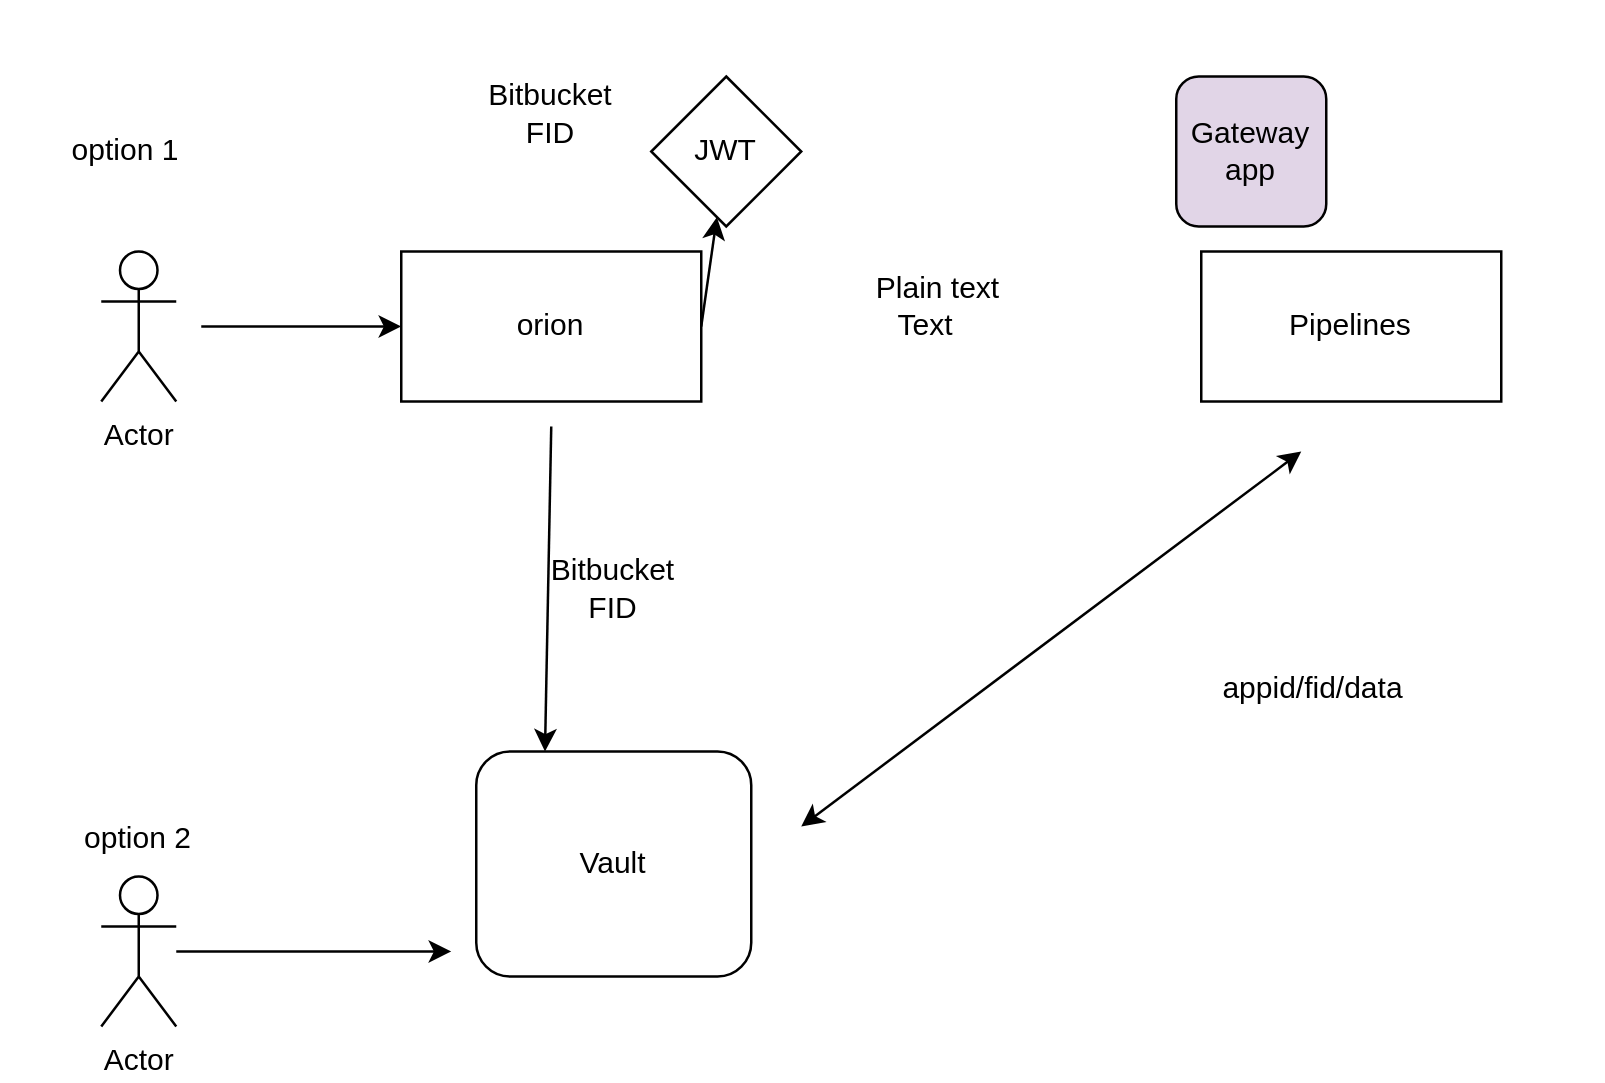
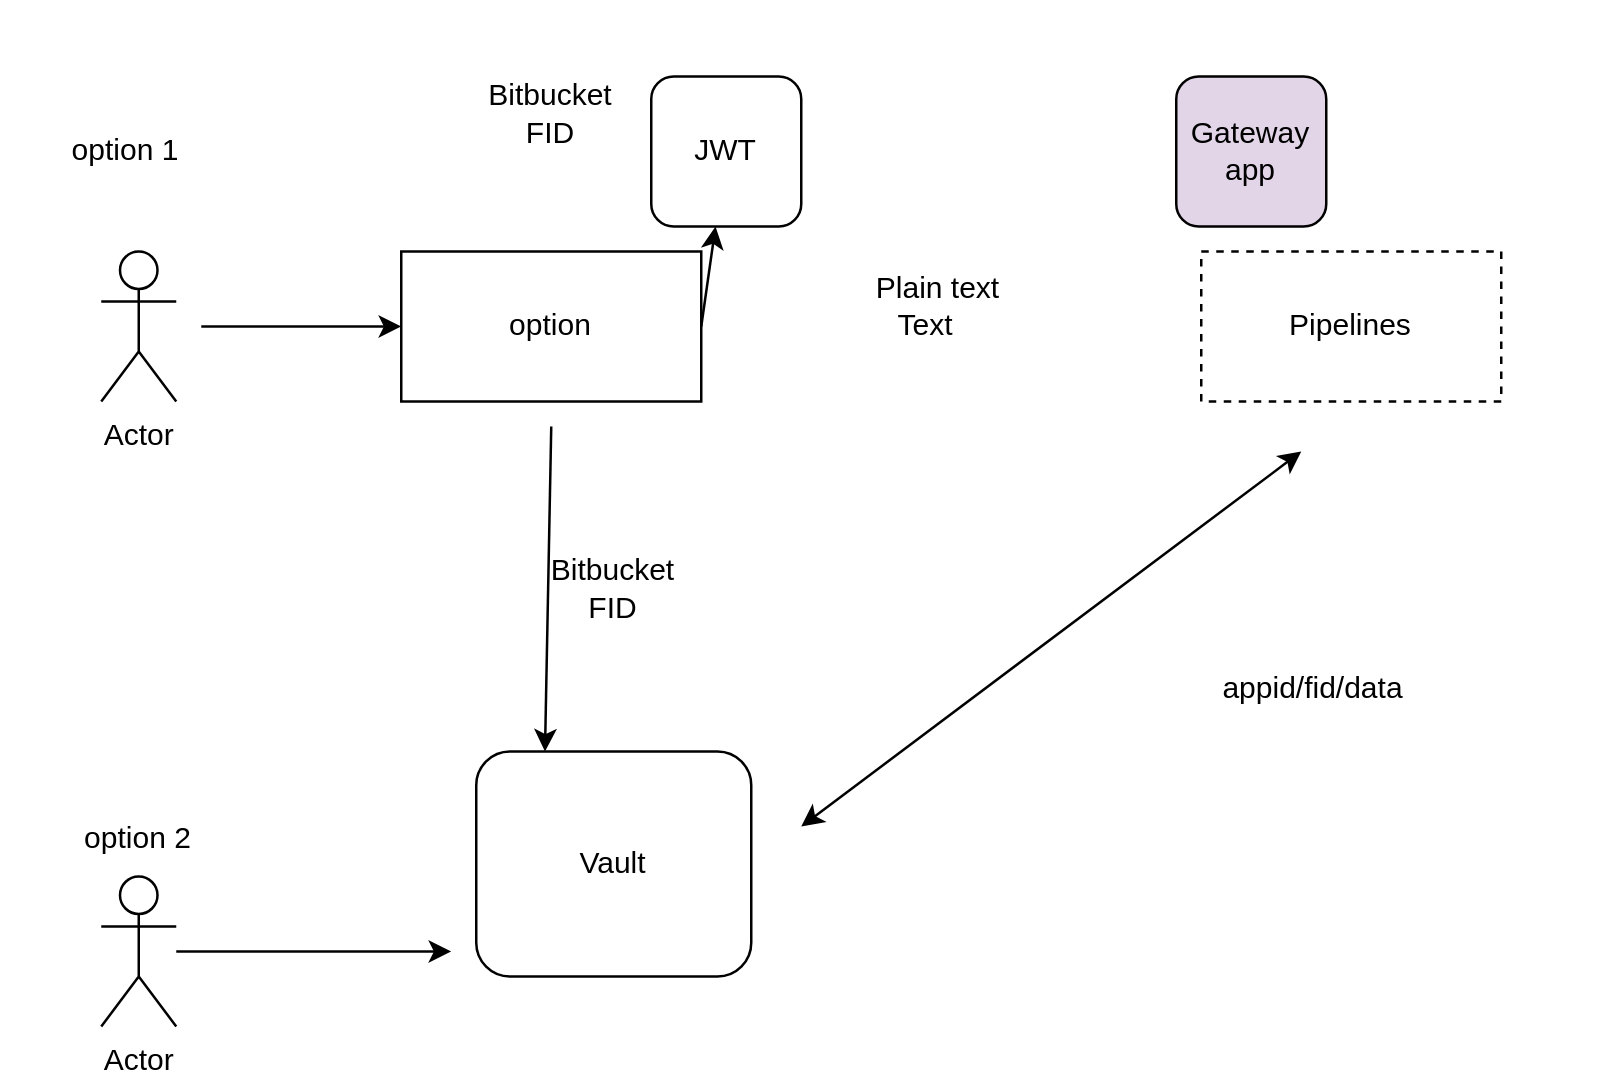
  <mxCell id="0" />
  <mxCell id="1" parent="0" />
- <mxCell id="2" value="orion" style="rounded=0;whiteSpace=wrap;html=1;" parent="1" vertex="1"><mxGeometry x="160" y="100" width="120" height="60" as="geometry" /></mxCell>
- <mxCell id="3" value="Pipelines" style="rounded=0;whiteSpace=wrap;html=1;" parent="1" vertex="1"><mxGeometry x="480" y="100" width="120" height="60" as="geometry" /></mxCell>
+ <mxCell id="2" value="option" style="rounded=0;whiteSpace=wrap;html=1;" parent="1" vertex="1"><mxGeometry x="160" y="100" width="120" height="60" as="geometry" /></mxCell>
+ <mxCell id="3" value="Pipelines" style="rounded=0;whiteSpace=wrap;html=1;dashed=1;" parent="1" vertex="1"><mxGeometry x="480" y="100" width="120" height="60" as="geometry" /></mxCell>
  <mxCell id="4" value="" style="endArrow=classic;html=1;rounded=0;exitX=1;exitY=0.5;exitDx=0;exitDy=0;" parent="1" source="2" target="7" edge="1"><mxGeometry width="50" height="50" relative="1" as="geometry"><mxPoint x="380" y="310" as="sourcePoint" /><mxPoint x="430" y="260" as="targetPoint" /></mxGeometry></mxCell>
  <mxCell id="5" value="Plain text" style="text;html=1;align=center;verticalAlign=middle;whiteSpace=wrap;rounded=0;" parent="1" vertex="1"><mxGeometry x="345" y="100" width="60" height="30" as="geometry" /></mxCell>
  <mxCell id="6" value="Gateway app" style="rounded=1;whiteSpace=wrap;html=1;fillColor=#e1d5e7;" parent="1" vertex="1"><mxGeometry x="470" y="30" width="60" height="60" as="geometry" /></mxCell>
- <mxCell id="7" value="JWT" style="rhombus;whiteSpace=wrap;html=1;" parent="1" vertex="1"><mxGeometry x="260" y="30" width="60" height="60" as="geometry" /></mxCell>
+ <mxCell id="7" value="JWT" style="rounded=1;whiteSpace=wrap;html=1;" parent="1" vertex="1"><mxGeometry x="260" y="30" width="60" height="60" as="geometry" /></mxCell>
  <mxCell id="8" value="Vault" style="rounded=1;whiteSpace=wrap;html=1;" parent="1" vertex="1"><mxGeometry x="190" y="300" width="110" height="90" as="geometry" /></mxCell>
  <mxCell id="9" value="" style="endArrow=classic;html=1;rounded=0;entryX=0.25;entryY=0;entryDx=0;entryDy=0;" parent="1" target="8" edge="1"><mxGeometry width="50" height="50" relative="1" as="geometry"><mxPoint x="220" y="170" as="sourcePoint" /><mxPoint x="430" y="260" as="targetPoint" /></mxGeometry></mxCell>
  <mxCell id="10" value="Bitbucket FID" style="text;html=1;align=center;verticalAlign=middle;whiteSpace=wrap;rounded=0;" parent="1" vertex="1"><mxGeometry x="190" y="30" width="60" height="30" as="geometry" /></mxCell>
  <mxCell id="11" value="Actor" style="shape=umlActor;verticalLabelPosition=bottom;verticalAlign=top;html=1;outlineConnect=0;" parent="1" vertex="1"><mxGeometry x="40" y="100" width="30" height="60" as="geometry" /></mxCell>
  <mxCell id="12" value="Bitbucket FID" style="text;html=1;align=center;verticalAlign=middle;whiteSpace=wrap;rounded=0;" parent="1" vertex="1"><mxGeometry x="215" y="220" width="60" height="30" as="geometry" /></mxCell>
  <mxCell id="13" value="appid/fid/data" style="text;html=1;align=center;verticalAlign=middle;whiteSpace=wrap;rounded=0;" parent="1" vertex="1"><mxGeometry x="460" y="260" width="130" height="30" as="geometry" /></mxCell>
  <mxCell id="14" value="" style="endArrow=classic;startArrow=classic;html=1;rounded=0;" parent="1" edge="1"><mxGeometry width="50" height="50" relative="1" as="geometry"><mxPoint x="320" y="330" as="sourcePoint" /><mxPoint x="520" y="180" as="targetPoint" /></mxGeometry></mxCell>
  <mxCell id="15" value="" style="endArrow=classic;html=1;rounded=0;entryX=0;entryY=0.5;entryDx=0;entryDy=0;" parent="1" target="2" edge="1"><mxGeometry width="50" height="50" relative="1" as="geometry"><mxPoint x="80" y="130" as="sourcePoint" /><mxPoint x="430" y="260" as="targetPoint" /></mxGeometry></mxCell>
  <mxCell id="16" value="option 1" style="text;html=1;align=center;verticalAlign=middle;whiteSpace=wrap;rounded=0;" parent="1" vertex="1"><mxGeometry x="20" y="45" width="60" height="30" as="geometry" /></mxCell>
  <mxCell id="17" value="option 2" style="text;html=1;align=center;verticalAlign=middle;whiteSpace=wrap;rounded=0;" parent="1" vertex="1"><mxGeometry x="25" y="320" width="60" height="30" as="geometry" /></mxCell>
  <mxCell id="18" value="Actor" style="shape=umlActor;verticalLabelPosition=bottom;verticalAlign=top;html=1;outlineConnect=0;" parent="1" vertex="1"><mxGeometry x="40" y="350" width="30" height="60" as="geometry" /></mxCell>
  <mxCell id="19" value="" style="endArrow=classic;html=1;rounded=0;" parent="1" source="18" edge="1"><mxGeometry width="50" height="50" relative="1" as="geometry"><mxPoint x="470" y="250" as="sourcePoint" /><mxPoint x="180" y="380" as="targetPoint" /></mxGeometry></mxCell>
  <mxCell id="20" value="Text" style="text;html=1;align=center;verticalAlign=middle;whiteSpace=wrap;rounded=0;" vertex="1" parent="1"><mxGeometry x="120" y="20" width="500" height="220" as="geometry" /></mxCell>
